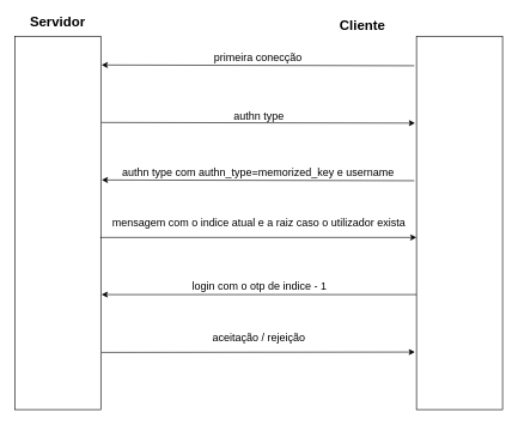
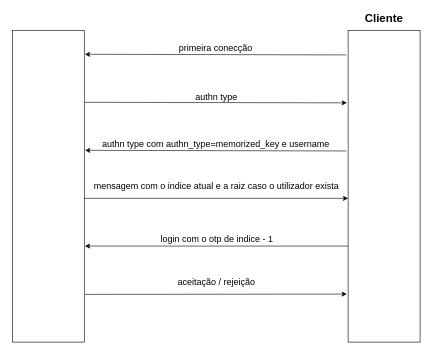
  <mxCell id="0" />
  <mxCell id="1" parent="0" />
  <mxCell id="2" value="" style="rounded=0;whiteSpace=wrap;html=1;" vertex="1" parent="1"><mxGeometry x="20" y="50" width="120" height="520" as="geometry" /></mxCell>
  <mxCell id="3" value="" style="rounded=0;whiteSpace=wrap;html=1;" vertex="1" parent="1"><mxGeometry x="580" y="50" width="120" height="520" as="geometry" /></mxCell>
- <mxCell id="4" value="&lt;font style=&quot;font-size: 19px&quot;&gt;&lt;b&gt;Servidor&lt;/b&gt;&lt;/font&gt;" style="text;html=1;strokeColor=none;fillColor=none;align=center;verticalAlign=middle;whiteSpace=wrap;rounded=0;" vertex="1" parent="1"><mxGeometry x="40" y="20" width="80" height="20" as="geometry" /></mxCell>
- <mxCell id="5" value="&lt;b&gt;&lt;font style=&quot;font-size: 19px&quot;&gt;Cliente&lt;/font&gt;&lt;/b&gt;" style="text;html=1;strokeColor=none;fillColor=none;align=center;verticalAlign=middle;whiteSpace=wrap;rounded=0;" vertex="1" parent="1"><mxGeometry x="470" y="25" width="70" height="20" as="geometry" /></mxCell>
+ <mxCell id="5" value="&lt;b&gt;&lt;font style=&quot;font-size: 19px&quot;&gt;Cliente&lt;/font&gt;&lt;/b&gt;" style="text;html=1;strokeColor=none;fillColor=none;align=center;verticalAlign=middle;whiteSpace=wrap;rounded=0;" vertex="1" parent="1"><mxGeometry x="605" y="20" width="70" height="20" as="geometry" /></mxCell>
  <mxCell id="6" value="&lt;span style=&quot;font-size: 15px&quot;&gt;primeira conecção&lt;/span&gt;" style="endArrow=classic;html=1;exitX=-0.025;exitY=0.079;exitDx=0;exitDy=0;exitPerimeter=0;entryX=1.009;entryY=0.077;entryDx=0;entryDy=0;entryPerimeter=0;" edge="1" parent="1" source="3" target="2"><mxGeometry x="-0.0" y="-12" width="50" height="50" relative="1" as="geometry"><mxPoint x="240" y="210" as="sourcePoint" /><mxPoint x="160" y="100" as="targetPoint" /><mxPoint as="offset" /></mxGeometry></mxCell>
  <mxCell id="7" value="&lt;span style=&quot;font-size: 15px&quot;&gt;authn type&lt;/span&gt;" style="endArrow=classic;html=1;exitX=1.008;exitY=0.231;exitDx=0;exitDy=0;exitPerimeter=0;" edge="1" parent="1" source="2"><mxGeometry x="0.002" y="11" width="50" height="50" relative="1" as="geometry"><mxPoint x="160" y="180" as="sourcePoint" /><mxPoint x="578" y="171" as="targetPoint" /><mxPoint as="offset" /></mxGeometry></mxCell>
  <mxCell id="8" value="&lt;span style=&quot;font-size: 15px&quot;&gt;authn type com authn_type=memorized_key e username&lt;/span&gt;" style="endArrow=classic;html=1;exitX=-0.025;exitY=0.387;exitDx=0;exitDy=0;exitPerimeter=0;entryX=1.011;entryY=0.385;entryDx=0;entryDy=0;entryPerimeter=0;" edge="1" parent="1" source="3" target="2"><mxGeometry x="-0.0" y="-12" width="50" height="50" relative="1" as="geometry"><mxPoint x="534" y="240.08" as="sourcePoint" /><mxPoint x="150" y="260" as="targetPoint" /><mxPoint as="offset" /></mxGeometry></mxCell>
  <mxCell id="9" value="&lt;span style=&quot;font-size: 15px&quot;&gt;mensagem com o indice atual e a raiz caso o utilizador exista&lt;/span&gt;" style="endArrow=classic;html=1;exitX=0.994;exitY=0.539;exitDx=0;exitDy=0;exitPerimeter=0;entryX=0;entryY=0.539;entryDx=0;entryDy=0;entryPerimeter=0;" edge="1" parent="1" source="2" target="3"><mxGeometry x="0.002" y="20" width="50" height="50" relative="1" as="geometry"><mxPoint x="180" y="350.04" as="sourcePoint" /><mxPoint x="618" y="353" as="targetPoint" /><mxPoint as="offset" /></mxGeometry></mxCell>
  <mxCell id="10" value="&lt;span style=&quot;font-size: 15px&quot;&gt;login com o otp de indice - 1&lt;/span&gt;" style="endArrow=classic;html=1;entryX=1.009;entryY=0.692;entryDx=0;entryDy=0;entryPerimeter=0;exitX=0;exitY=0.692;exitDx=0;exitDy=0;exitPerimeter=0;" edge="1" parent="1" source="3" target="2"><mxGeometry x="-0.0" y="-12" width="50" height="50" relative="1" as="geometry"><mxPoint x="560" y="410" as="sourcePoint" /><mxPoint x="160" y="420" as="targetPoint" /><mxPoint as="offset" /></mxGeometry></mxCell>
  <mxCell id="11" value="&lt;span style=&quot;font-size: 15px&quot;&gt;aceitação / rejeição&lt;/span&gt;" style="endArrow=classic;html=1;entryX=-0.018;entryY=0.846;entryDx=0;entryDy=0;entryPerimeter=0;exitX=1.009;exitY=0.847;exitDx=0;exitDy=0;exitPerimeter=0;" edge="1" parent="1" source="2" target="3"><mxGeometry x="0.003" y="20" width="50" height="50" relative="1" as="geometry"><mxPoint x="150" y="500" as="sourcePoint" /><mxPoint x="570" y="500" as="targetPoint" /><mxPoint as="offset" /></mxGeometry></mxCell>
